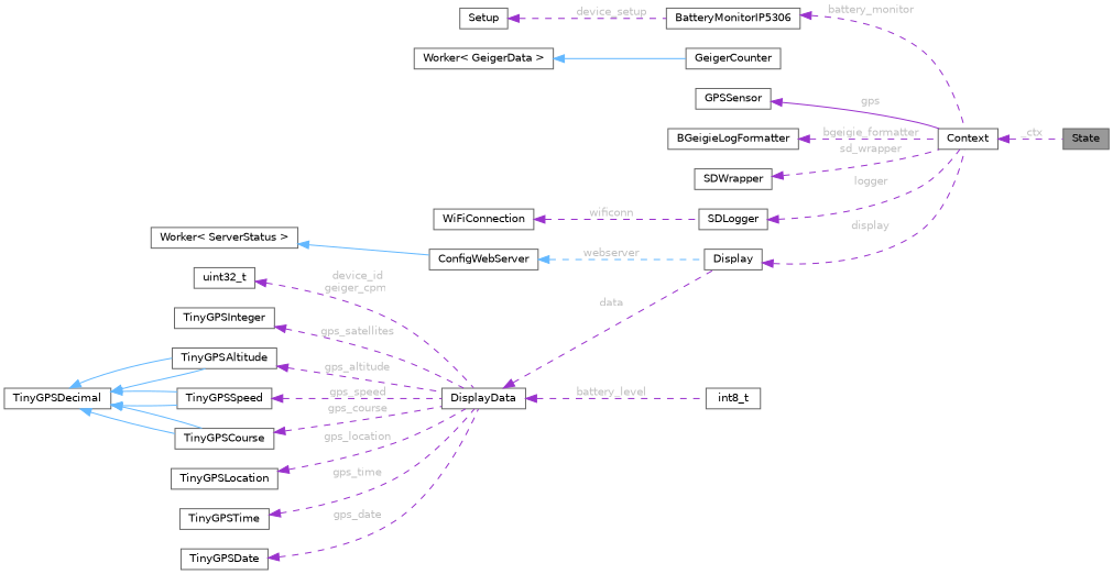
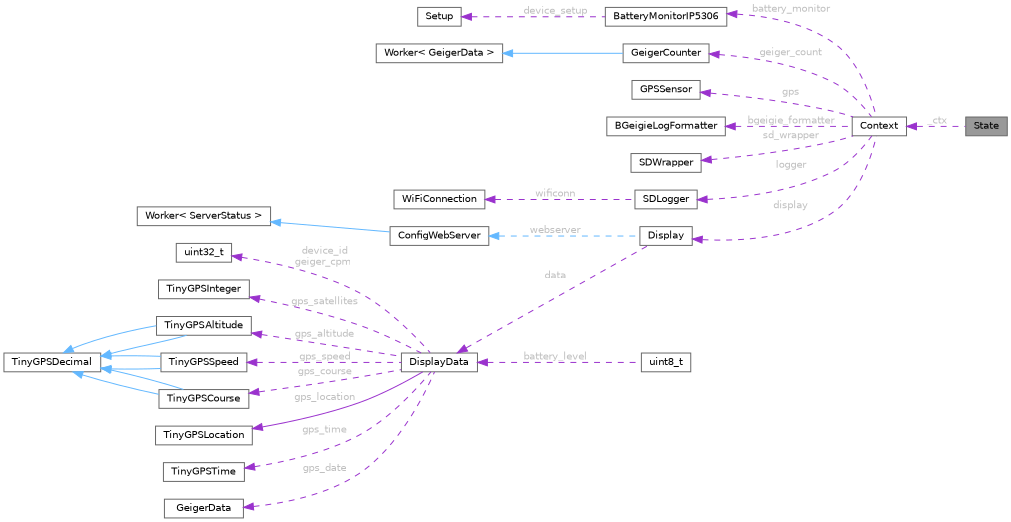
  digraph {
    rankdir=LR
    node [color=gray40 fillcolor=white fontname=Helvetica fontsize=10 shape=box style=filled]
    edge [color=darkorchid3 dir=back fontcolor=grey fontname=Helvetica fontsize=10 labelfontname=Helvetica labelfontsize=10 style=dashed]
    n1 [fillcolor=grey60 fontcolor=black height=0.2 label=State width=0.4]
    n2 [height=0.2 label=Context width=0.4]
    n3 [height=0.2 label=Setup width=0.4]
    n4 [height=0.2 label=BatteryMonitorIP5306 width=0.4]
    n5 [height=0.2 label=GeigerCounter width=0.4]
    n6 [height=0.2 label="Worker\< GeigerData \>" width=0.4]
    n7 [height=0.2 label=GPSSensor width=0.4]
    n8 [height=0.2 label=BGeigieLogFormatter width=0.4]
    n9 [height=0.2 label=SDWrapper width=0.4]
    n10 [height=0.2 label=SDLogger width=0.4]
    n11 [height=0.2 label=Display width=0.4]
    n12 [height=0.2 label=DisplayData width=0.4]
-   n13 [height=0.2 label=int8_t width=0.4]
+   n13 [height=0.2 label=uint8_t width=0.4]
    n14 [height=0.2 label=uint32_t width=0.4]
    n15 [height=0.2 label=TinyGPSInteger width=0.4]
    n16 [height=0.2 label=TinyGPSAltitude width=0.4]
    n17 [height=0.2 label=TinyGPSDecimal width=0.4]
    n18 [height=0.2 label=TinyGPSSpeed width=0.4]
    n19 [height=0.2 label=TinyGPSCourse width=0.4]
    n20 [height=0.2 label=TinyGPSLocation width=0.4]
    n21 [height=0.2 label=TinyGPSTime width=0.4]
-   n22 [height=0.2 label=TinyGPSDate width=0.4]
+   n22 [height=0.2 label=GeigerData width=0.4]
    n23 [height=0.2 label=WiFiConnection width=0.4]
    n24 [height=0.2 label=ConfigWebServer width=0.4]
    n25 [height=0.2 label="Worker\< ServerStatus \>" width=0.4]
    n2 -> n1 [label=" _ctx"]
    n3 -> n4 [label=" device_setup"]
    n4 -> n2 [label=" battery_monitor"]
+   n5 -> n2 [label=" geiger_count"]
    n6 -> n5 [color=steelblue1 style=solid fontcolor=""]
-   n7 -> n2 [label=" gps" style=solid]
+   n7 -> n2 [label=" gps"]
    n8 -> n2 [label=" bgeigie_formatter"]
    n9 -> n2 [label=" sd_wrapper"]
    n10 -> n2 [label=" logger"]
    n11 -> n2 [label=" display"]
    n12 -> n11 [label=" data"]
    n12 -> n13 [label=" battery_level"]
    n14 -> n12 [label=" device_id\ngeiger_cpm"]
    n15 -> n12 [label=" gps_satellites"]
    n16 -> n12 [label=" gps_altitude"]
    n17 -> n16 [color=steelblue1 style=solid fontcolor=""]
    n17 -> n16 [color=steelblue1 style=solid fontcolor=""]
    n17 -> n18 [color=steelblue1 style=solid fontcolor=""]
    n17 -> n18 [color=steelblue1 style=solid fontcolor=""]
    n17 -> n19 [color=steelblue1 style=solid fontcolor=""]
    n17 -> n19 [color=steelblue1 style=solid fontcolor=""]
    n18 -> n12 [label=" gps_speed"]
    n19 -> n12 [label=" gps_course"]
-   n20 -> n12 [label=" gps_location"]
+   n20 -> n12 [label=" gps_location" style=solid]
    n21 -> n12 [label=" gps_time"]
    n22 -> n12 [label=" gps_date"]
    n23 -> n10 [label=" wificonn"]
    n24 -> n11 [color=steelblue1 label=" webserver"]
    n25 -> n24 [color=steelblue1 style=solid fontcolor=""]
  }
